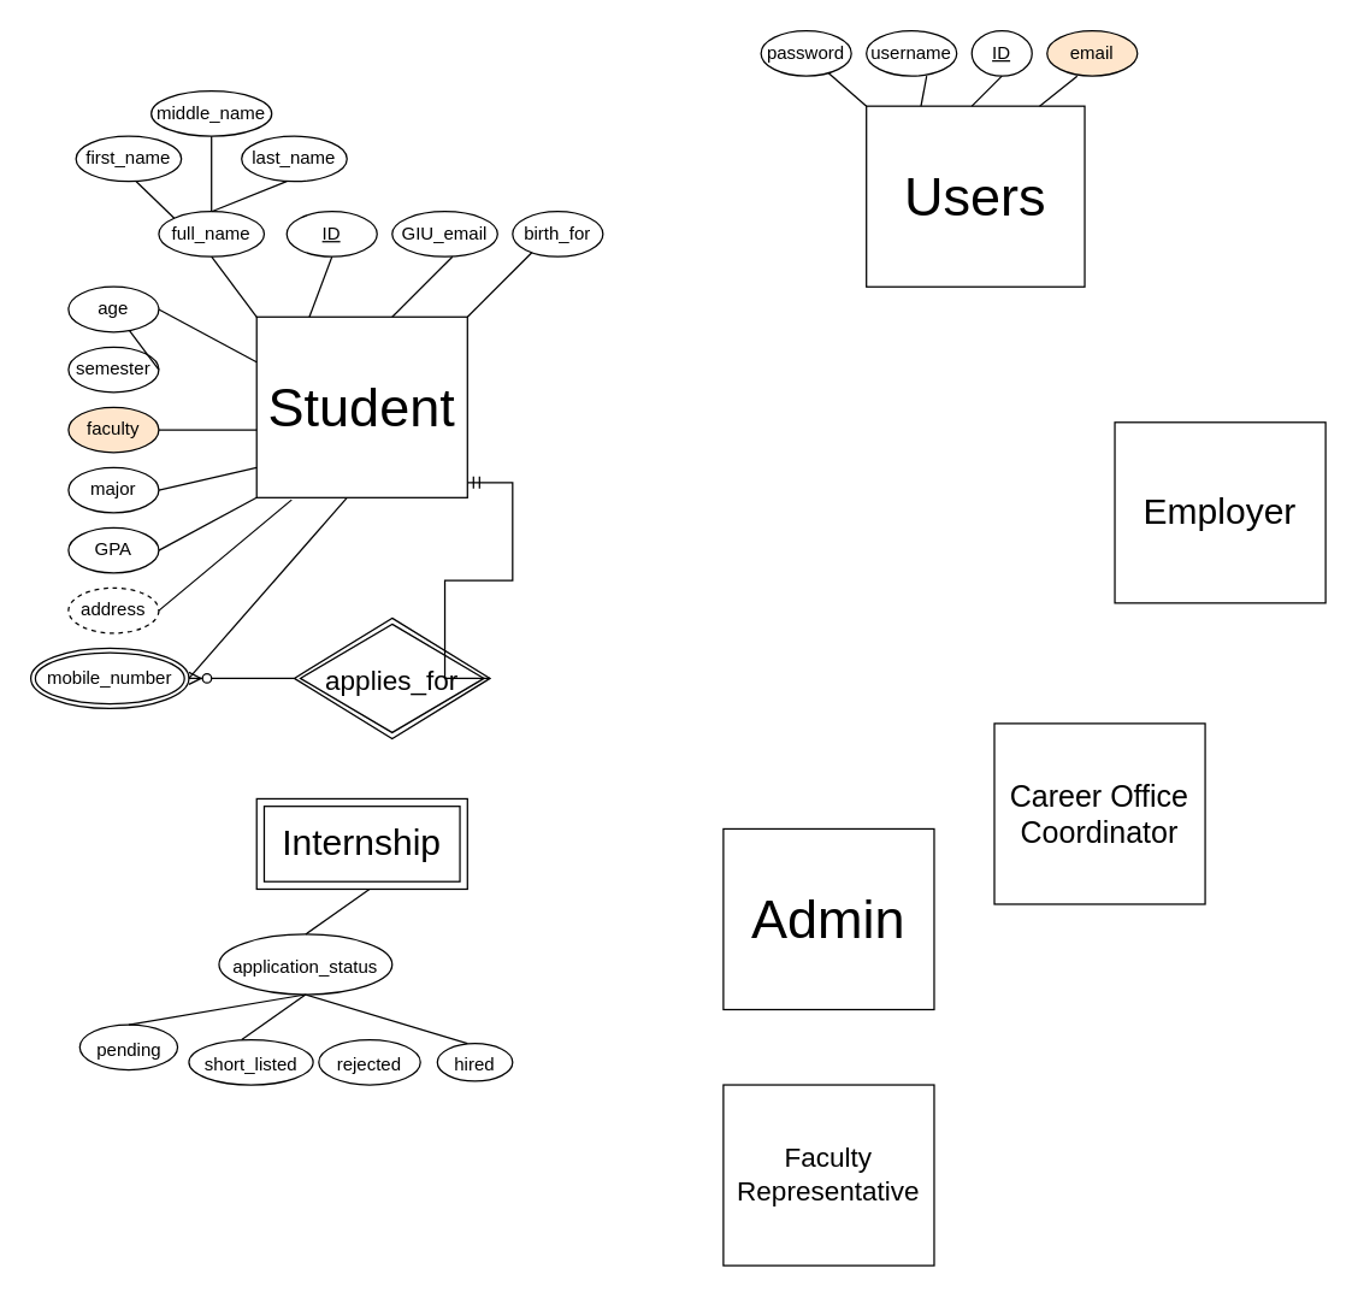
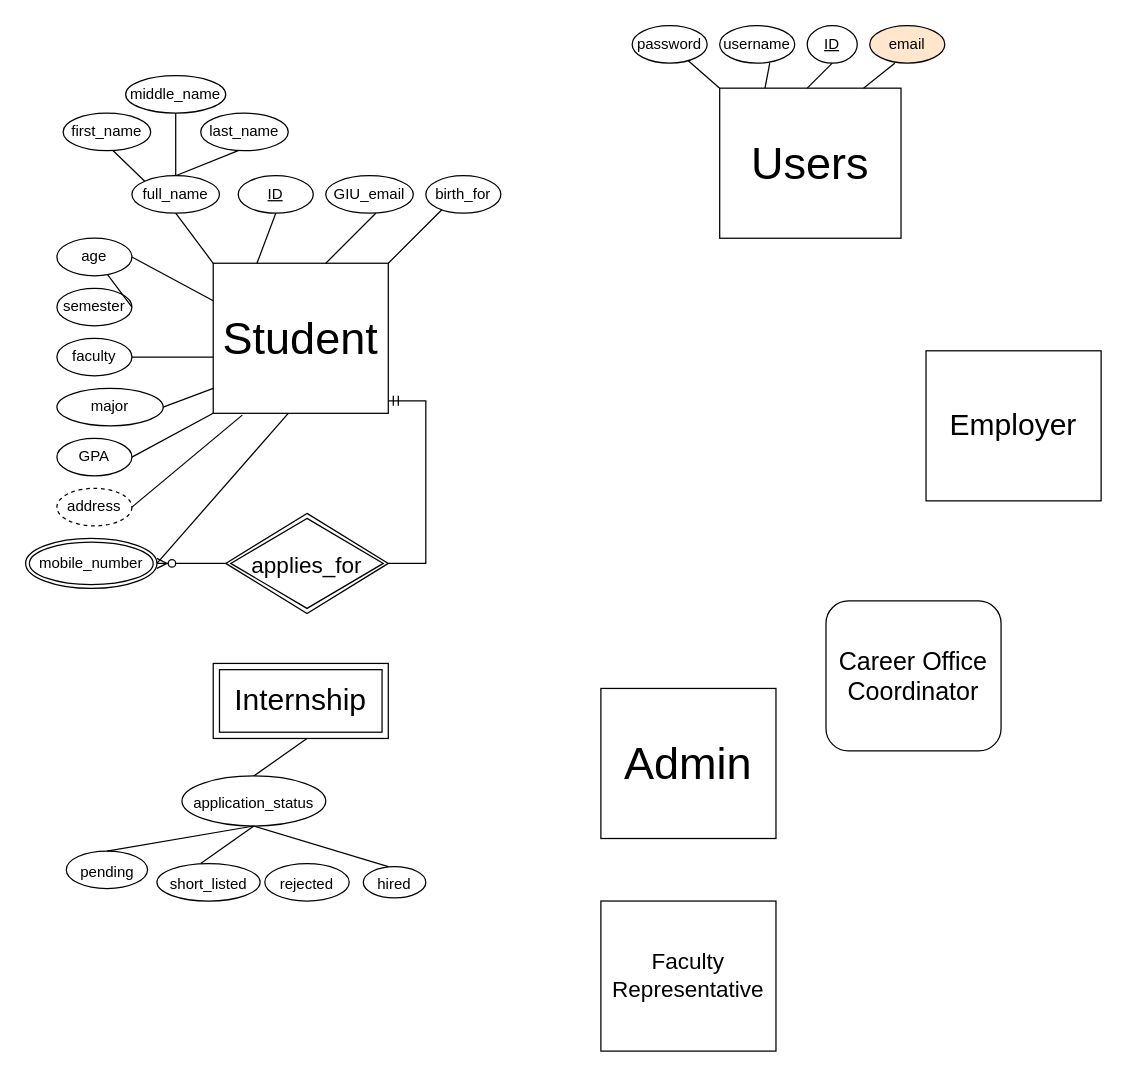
  <mxCell id="0" />
  <mxCell id="1" parent="0" />
  <mxCell id="2" value="&lt;font style=&quot;font-size: 36px&quot;&gt;Student&lt;/font&gt;" style="rounded=0;whiteSpace=wrap;html=1;" vertex="1" parent="1"><mxGeometry x="170" y="210" width="140" height="120" as="geometry" /></mxCell>
  <mxCell id="3" value="&lt;font style=&quot;font-size: 24px&quot;&gt;Employer&lt;/font&gt;" style="rounded=0;whiteSpace=wrap;html=1;" vertex="1" parent="1"><mxGeometry x="740" y="280" width="140" height="120" as="geometry" /></mxCell>
  <mxCell id="4" value="&lt;font style=&quot;font-size: 36px&quot;&gt;Admin&lt;/font&gt;" style="rounded=0;whiteSpace=wrap;html=1;" vertex="1" parent="1"><mxGeometry x="480" y="550" width="140" height="120" as="geometry" /></mxCell>
  <mxCell id="5" value="&lt;font style=&quot;font-size: 18px&quot;&gt;Faculty Representative&lt;/font&gt;" style="rounded=0;whiteSpace=wrap;html=1;" vertex="1" parent="1"><mxGeometry x="480" y="720" width="140" height="120" as="geometry" /></mxCell>
- <mxCell id="6" value="&lt;font style=&quot;font-size: 20px&quot;&gt;Career Office&lt;br&gt;Coordinator&lt;/font&gt;" style="rounded=0;whiteSpace=wrap;html=1;" vertex="1" parent="1"><mxGeometry x="660" y="480" width="140" height="120" as="geometry" /></mxCell>
+ <mxCell id="6" value="&lt;font style=&quot;font-size: 20px&quot;&gt;Career Office&lt;br&gt;Coordinator&lt;/font&gt;" style="whiteSpace=wrap;html=1;rounded=1;" vertex="1" parent="1"><mxGeometry x="660" y="480" width="140" height="120" as="geometry" /></mxCell>
  <mxCell id="7" value="&lt;font style=&quot;font-size: 36px&quot;&gt;Users&lt;/font&gt;" style="rounded=0;whiteSpace=wrap;html=1;" vertex="1" parent="1"><mxGeometry x="575" y="70" width="145" height="120" as="geometry" /></mxCell>
  <mxCell id="8" value="username" style="ellipse;whiteSpace=wrap;html=1;" vertex="1" parent="1"><mxGeometry x="575" y="20" width="60" height="30" as="geometry" /></mxCell>
  <mxCell id="9" value="password" style="ellipse;whiteSpace=wrap;html=1;" vertex="1" parent="1"><mxGeometry x="505" y="20" width="60" height="30" as="geometry" /></mxCell>
  <mxCell id="10" value="&lt;u&gt;ID&lt;/u&gt;" style="ellipse;whiteSpace=wrap;html=1;" vertex="1" parent="1"><mxGeometry x="645" y="20" width="40" height="30" as="geometry" /></mxCell>
  <mxCell id="11" value="email" style="ellipse;whiteSpace=wrap;html=1;fillColor=#ffe6cc;" vertex="1" parent="1"><mxGeometry x="695" y="20" width="60" height="30" as="geometry" /></mxCell>
  <mxCell id="12" value="" style="endArrow=none;html=1;rounded=0;" edge="1" parent="1"><mxGeometry width="50" height="50" relative="1" as="geometry"><mxPoint x="690" y="70" as="sourcePoint" /><mxPoint x="715" y="50" as="targetPoint" /></mxGeometry></mxCell>
  <mxCell id="13" value="" style="endArrow=none;html=1;rounded=0;" edge="1" parent="1"><mxGeometry width="50" height="50" relative="1" as="geometry"><mxPoint x="645" y="70" as="sourcePoint" /><mxPoint x="665" y="50" as="targetPoint" /></mxGeometry></mxCell>
  <mxCell id="14" value="" style="endArrow=none;html=1;rounded=0;exitX=0.25;exitY=0;exitDx=0;exitDy=0;" edge="1" source="7" parent="1"><mxGeometry width="50" height="50" relative="1" as="geometry"><mxPoint x="555" y="90" as="sourcePoint" /><mxPoint x="615" y="50" as="targetPoint" /></mxGeometry></mxCell>
  <mxCell id="15" value="" style="endArrow=none;html=1;rounded=0;exitX=0;exitY=0;exitDx=0;exitDy=0;" edge="1" source="7" target="9" parent="1"><mxGeometry width="50" height="50" relative="1" as="geometry"><mxPoint x="735" y="120" as="sourcePoint" /><mxPoint x="765" y="80" as="targetPoint" /></mxGeometry></mxCell>
  <mxCell id="16" value="" style="endArrow=none;html=1;rounded=0;" edge="1" parent="1"><mxGeometry width="50" height="50" relative="1" as="geometry"><mxPoint x="310" y="210" as="sourcePoint" /><mxPoint x="360" y="160" as="targetPoint" /></mxGeometry></mxCell>
  <mxCell id="17" value="full_name" style="ellipse;whiteSpace=wrap;html=1;" vertex="1" parent="1"><mxGeometry x="105" y="140" width="70" height="30" as="geometry" /></mxCell>
  <mxCell id="18" value="first_name" style="ellipse;whiteSpace=wrap;html=1;" vertex="1" parent="1"><mxGeometry x="50" y="90" width="70" height="30" as="geometry" /></mxCell>
  <mxCell id="19" value="middle_name" style="ellipse;whiteSpace=wrap;html=1;" vertex="1" parent="1"><mxGeometry x="100" y="60" width="80" height="30" as="geometry" /></mxCell>
  <mxCell id="20" value="last_name" style="ellipse;whiteSpace=wrap;html=1;" vertex="1" parent="1"><mxGeometry x="160" y="90" width="70" height="30" as="geometry" /></mxCell>
  <mxCell id="21" value="&lt;u&gt;ID&lt;/u&gt;" style="ellipse;whiteSpace=wrap;html=1;" vertex="1" parent="1"><mxGeometry x="190" y="140" width="60" height="30" as="geometry" /></mxCell>
  <mxCell id="22" value="GIU_email" style="ellipse;whiteSpace=wrap;html=1;" vertex="1" parent="1"><mxGeometry x="260" y="140" width="70" height="30" as="geometry" /></mxCell>
  <mxCell id="23" value="birth_for" style="ellipse;whiteSpace=wrap;html=1;" vertex="1" parent="1"><mxGeometry x="340" y="140" width="60" height="30" as="geometry" /></mxCell>
  <mxCell id="24" value="age" style="ellipse;whiteSpace=wrap;html=1;" vertex="1" parent="1"><mxGeometry x="45" y="190" width="60" height="30" as="geometry" /></mxCell>
  <mxCell id="25" value="semester" style="ellipse;whiteSpace=wrap;html=1;" vertex="1" parent="1"><mxGeometry x="45" y="230" width="60" height="30" as="geometry" /></mxCell>
- <mxCell id="26" value="faculty" style="ellipse;whiteSpace=wrap;html=1;fillColor=#ffe6cc;" vertex="1" parent="1"><mxGeometry x="45" y="270" width="60" height="30" as="geometry" /></mxCell>
- <mxCell id="27" value="major" style="ellipse;whiteSpace=wrap;html=1;" vertex="1" parent="1"><mxGeometry x="45" y="310" width="60" height="30" as="geometry" /></mxCell>
+ <mxCell id="26" value="faculty" style="ellipse;whiteSpace=wrap;html=1;" vertex="1" parent="1"><mxGeometry x="45" y="270" width="60" height="30" as="geometry" /></mxCell>
+ <mxCell id="27" value="major" style="ellipse;whiteSpace=wrap;html=1;" vertex="1" parent="1"><mxGeometry x="45" y="310" width="85" height="30" as="geometry" /></mxCell>
  <mxCell id="28" value="GPA" style="ellipse;whiteSpace=wrap;html=1;" vertex="1" parent="1"><mxGeometry x="45" y="350" width="60" height="30" as="geometry" /></mxCell>
  <mxCell id="29" value="address" style="ellipse;whiteSpace=wrap;html=1;dashed=1;" vertex="1" parent="1"><mxGeometry x="45" y="390" width="60" height="30" as="geometry" /></mxCell>
  <mxCell id="30" value="" style="endArrow=none;html=1;rounded=0;" edge="1" parent="1"><mxGeometry width="50" height="50" relative="1" as="geometry"><mxPoint x="260" y="210" as="sourcePoint" /><mxPoint x="300" y="170" as="targetPoint" /></mxGeometry></mxCell>
  <mxCell id="31" value="" style="endArrow=none;html=1;rounded=0;exitX=0.25;exitY=0;exitDx=0;exitDy=0;entryX=0.5;entryY=1;entryDx=0;entryDy=0;" edge="1" parent="1" source="2" target="21"><mxGeometry width="50" height="50" relative="1" as="geometry"><mxPoint x="180" y="220" as="sourcePoint" /><mxPoint y="180" as="targetPoint" x="220" /></mxGeometry></mxCell>
  <mxCell id="32" value="" style="endArrow=none;html=1;rounded=0;exitX=0;exitY=0;exitDx=0;exitDy=0;entryX=0.5;entryY=1;entryDx=0;entryDy=0;" edge="1" parent="1" source="2" target="17"><mxGeometry width="50" height="50" relative="1" as="geometry"><mxPoint x="115" y="210" as="sourcePoint" /><mxPoint x="165" y="160" as="targetPoint" /></mxGeometry></mxCell>
  <mxCell id="33" value="" style="endArrow=none;html=1;rounded=0;exitX=0.5;exitY=0;exitDx=0;exitDy=0;" edge="1" parent="1" source="17"><mxGeometry width="50" height="50" relative="1" as="geometry"><mxPoint x="140" y="170" as="sourcePoint" /><mxPoint x="190" y="120" as="targetPoint" /></mxGeometry></mxCell>
  <mxCell id="34" value="" style="endArrow=none;html=1;rounded=0;exitX=0.5;exitY=0;exitDx=0;exitDy=0;entryX=0.5;entryY=1;entryDx=0;entryDy=0;" edge="1" parent="1" source="17" target="19"><mxGeometry width="50" height="50" relative="1" as="geometry"><mxPoint x="100" y="140" as="sourcePoint" /><mxPoint x="150" y="90" as="targetPoint" /></mxGeometry></mxCell>
  <mxCell id="35" value="" style="endArrow=none;html=1;rounded=0;exitX=0;exitY=0;exitDx=0;exitDy=0;" edge="1" parent="1" source="17"><mxGeometry width="50" height="50" relative="1" as="geometry"><mxPoint x="40" y="170" as="sourcePoint" /><mxPoint x="90" y="120" as="targetPoint" /></mxGeometry></mxCell>
  <mxCell id="36" value="mobile_number" style="ellipse;shape=doubleEllipse;margin=3;whiteSpace=wrap;html=1;align=center;fontSize=12;" vertex="1" parent="1"><mxGeometry x="20" y="430" width="105" height="40" as="geometry" /></mxCell>
  <mxCell id="37" value="" style="endArrow=none;html=1;rounded=0;fontSize=12;entryX=0;entryY=0.25;entryDx=0;entryDy=0;exitX=1;exitY=0.5;exitDx=0;exitDy=0;" edge="1" parent="1" source="24" target="2"><mxGeometry relative="1" as="geometry"><mxPoint x="90" y="220" as="sourcePoint" /><mxPoint x="250" y="220" as="targetPoint" /></mxGeometry></mxCell>
  <mxCell id="38" value="" style="endArrow=none;html=1;rounded=0;fontSize=12;exitX=1;exitY=0.5;exitDx=0;exitDy=0;" edge="1" parent="1" source="25" target="24"><mxGeometry relative="1" as="geometry"><mxPoint x="115" y="215" as="sourcePoint" /><mxPoint x="180" y="280" as="targetPoint" /></mxGeometry></mxCell>
  <mxCell id="39" value="" style="endArrow=none;html=1;rounded=0;fontSize=12;exitX=1;exitY=0.5;exitDx=0;exitDy=0;" edge="1" parent="1" source="26"><mxGeometry relative="1" as="geometry"><mxPoint x="125" y="225" as="sourcePoint" /><mxPoint x="170" y="285" as="targetPoint" /></mxGeometry></mxCell>
  <mxCell id="40" value="" style="endArrow=none;html=1;rounded=0;fontSize=12;exitX=1;exitY=0.5;exitDx=0;exitDy=0;" edge="1" parent="1" source="27"><mxGeometry relative="1" as="geometry"><mxPoint x="135" y="235" as="sourcePoint" /><mxPoint x="170" y="310" as="targetPoint" /></mxGeometry></mxCell>
  <mxCell id="41" value="" style="endArrow=none;html=1;rounded=0;fontSize=12;exitX=1;exitY=0.5;exitDx=0;exitDy=0;" edge="1" parent="1" source="28"><mxGeometry relative="1" as="geometry"><mxPoint x="145" y="245" as="sourcePoint" /><mxPoint x="170" y="330" as="targetPoint" /></mxGeometry></mxCell>
  <mxCell id="42" value="" style="endArrow=none;html=1;rounded=0;fontSize=12;entryX=0.166;entryY=1.012;entryDx=0;entryDy=0;exitX=1;exitY=0.5;exitDx=0;exitDy=0;entryPerimeter=0;" edge="1" parent="1" source="29" target="2"><mxGeometry relative="1" as="geometry"><mxPoint x="155" y="255" as="sourcePoint" /><mxPoint y="320" as="targetPoint" x="220" /></mxGeometry></mxCell>
  <mxCell id="43" value="" style="endArrow=none;html=1;rounded=0;fontSize=12;entryX=0;entryY=0.5;entryDx=0;entryDy=0;exitX=1;exitY=0.5;exitDx=0;exitDy=0;" edge="1" parent="1" source="36"><mxGeometry relative="1" as="geometry"><mxPoint x="165" y="265" as="sourcePoint" /><mxPoint x="230" y="330" as="targetPoint" /></mxGeometry></mxCell>
  <mxCell id="44" value="Internship" style="shape=ext;margin=3;double=1;whiteSpace=wrap;html=1;align=center;fontSize=24;" vertex="1" parent="1"><mxGeometry x="170" y="530" width="140" height="60" as="geometry" /></mxCell>
  <mxCell id="45" value="" style="edgeStyle=entityRelationEdgeStyle;fontSize=12;html=1;endArrow=ERzeroToMany;startArrow=none;rounded=0;" edge="1" parent="1" source="46" target="36"><mxGeometry width="100" height="100" relative="1" as="geometry"><mxPoint x="310" y="320" as="sourcePoint" /><mxPoint x="410" y="220" as="targetPoint" /></mxGeometry></mxCell>
- <mxCell id="46" value="&lt;font style=&quot;font-size: 18px&quot;&gt;applies_for&lt;/font&gt;" style="shape=rhombus;double=1;perimeter=rhombusPerimeter;whiteSpace=wrap;html=1;align=center;fontSize=24;" vertex="1" parent="1"><mxGeometry x="195" y="410" width="130" height="80" as="geometry" /></mxCell>
+ <mxCell id="46" value="&lt;font style=&quot;font-size: 18px&quot;&gt;applies_for&lt;/font&gt;" style="shape=rhombus;double=1;perimeter=rhombusPerimeter;whiteSpace=wrap;html=1;align=center;fontSize=24;" vertex="1" parent="1"><mxGeometry x="180" y="410" width="130" height="80" as="geometry" /></mxCell>
  <mxCell id="47" value="" style="edgeStyle=entityRelationEdgeStyle;fontSize=12;html=1;endArrow=none;startArrow=ERmandOne;rounded=0;entryX=1;entryY=0.5;entryDx=0;entryDy=0;" edge="1" parent="1" target="46"><mxGeometry width="100" height="100" relative="1" as="geometry"><mxPoint x="310" y="320" as="sourcePoint" /><mxPoint x="310" y="610" as="targetPoint" /></mxGeometry></mxCell>
  <mxCell id="48" value="&lt;font style=&quot;font-size: 12px&quot;&gt;application_status&lt;/font&gt;" style="ellipse;whiteSpace=wrap;html=1;align=center;fontSize=18;" vertex="1" parent="1"><mxGeometry x="145" y="620" width="115" height="40" as="geometry" /></mxCell>
  <mxCell id="49" value="&lt;font style=&quot;font-size: 12px&quot;&gt;pending&lt;/font&gt;" style="ellipse;whiteSpace=wrap;html=1;align=center;fontSize=18;" vertex="1" parent="1"><mxGeometry x="52.5" y="680" width="65" height="30" as="geometry" /></mxCell>
  <mxCell id="50" value="&lt;font style=&quot;font-size: 12px&quot;&gt;short_listed&lt;/font&gt;" style="ellipse;whiteSpace=wrap;html=1;align=center;fontSize=18;" vertex="1" parent="1"><mxGeometry x="125" y="690" width="82.5" height="30" as="geometry" /></mxCell>
  <mxCell id="51" value="&lt;font style=&quot;font-size: 12px&quot;&gt;rejected&lt;/font&gt;" style="ellipse;whiteSpace=wrap;html=1;align=center;fontSize=18;" vertex="1" parent="1"><mxGeometry x="211.25" y="690" width="67.5" height="30" as="geometry" /></mxCell>
  <mxCell id="52" value="&lt;font style=&quot;font-size: 12px&quot;&gt;hired&lt;/font&gt;" style="ellipse;whiteSpace=wrap;html=1;align=center;fontSize=18;" vertex="1" parent="1"><mxGeometry x="290" y="692.5" width="50" height="25" as="geometry" /></mxCell>
  <mxCell id="53" value="" style="endArrow=none;html=1;rounded=0;fontSize=12;exitX=0.5;exitY=0;exitDx=0;exitDy=0;entryX=0.5;entryY=1;entryDx=0;entryDy=0;" edge="1" parent="1" source="49" target="48"><mxGeometry relative="1" as="geometry"><mxPoint x="20" y="660" as="sourcePoint" /><mxPoint x="180" y="660" as="targetPoint" /></mxGeometry></mxCell>
  <mxCell id="54" value="" style="endArrow=none;html=1;rounded=0;fontSize=12;exitX=0.5;exitY=0;exitDx=0;exitDy=0;entryX=0.5;entryY=1;entryDx=0;entryDy=0;" edge="1" parent="1" target="48"><mxGeometry relative="1" as="geometry"><mxPoint x="160" y="690" as="sourcePoint" /><mxPoint x="244.955" y="660" as="targetPoint" /></mxGeometry></mxCell>
  <mxCell id="55" value="" style="endArrow=none;html=1;rounded=0;fontSize=12;exitX=0.5;exitY=1;exitDx=0;exitDy=0;entryX=0.217;entryY=1;entryDx=0;entryDy=0;entryPerimeter=0;" edge="1" parent="1" source="48"><mxGeometry relative="1" as="geometry"><mxPoint x="225.05" y="722.5" as="sourcePoint" /><mxPoint x="310.005" y="692.5" as="targetPoint" /></mxGeometry></mxCell>
  <mxCell id="56" value="" style="endArrow=none;html=1;rounded=0;fontSize=12;exitX=0.5;exitY=0;exitDx=0;exitDy=0;entryX=0.217;entryY=1;entryDx=0;entryDy=0;entryPerimeter=0;" edge="1" parent="1" source="48"><mxGeometry relative="1" as="geometry"><mxPoint x="160" y="620" as="sourcePoint" /><mxPoint x="244.955" y="590" as="targetPoint" /></mxGeometry></mxCell>
